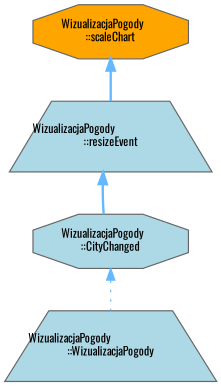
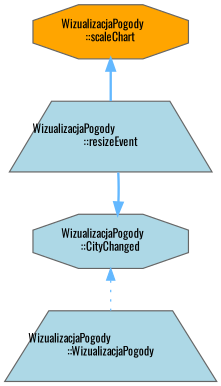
  digraph {
    fontname=Oswald
    rankdir=TB
    node [color=grey40 fillcolor=lightblue fontname=Oswald fontsize=10 shape=octagon style=filled]
    edge [color=steelblue1 dir=back fontname=Oswald fontsize=10 labelfontname=Helvetica labelfontsize=10 style=bold]
    n1 [color=gray40 fillcolor=orange fontcolor=black height=0.2 label="WizualizacjaPogody\l::scaleChart" width=0.4]
    n2 [height=0.2 label="WizualizacjaPogody\l::resizeEvent" shape=trapezium width=0.4]
    n3 [height=0.2 label="WizualizacjaPogody\l::CityChanged" width=0.4]
    n4 [height=0.2 label="WizualizacjaPogody\l::WizualizacjaPogody" shape=trapezium width=0.4]
    n1 -> n2
-   n2 -> n3
+   n3 -> n2
    n3 -> n4 [style=dotted]
  }
